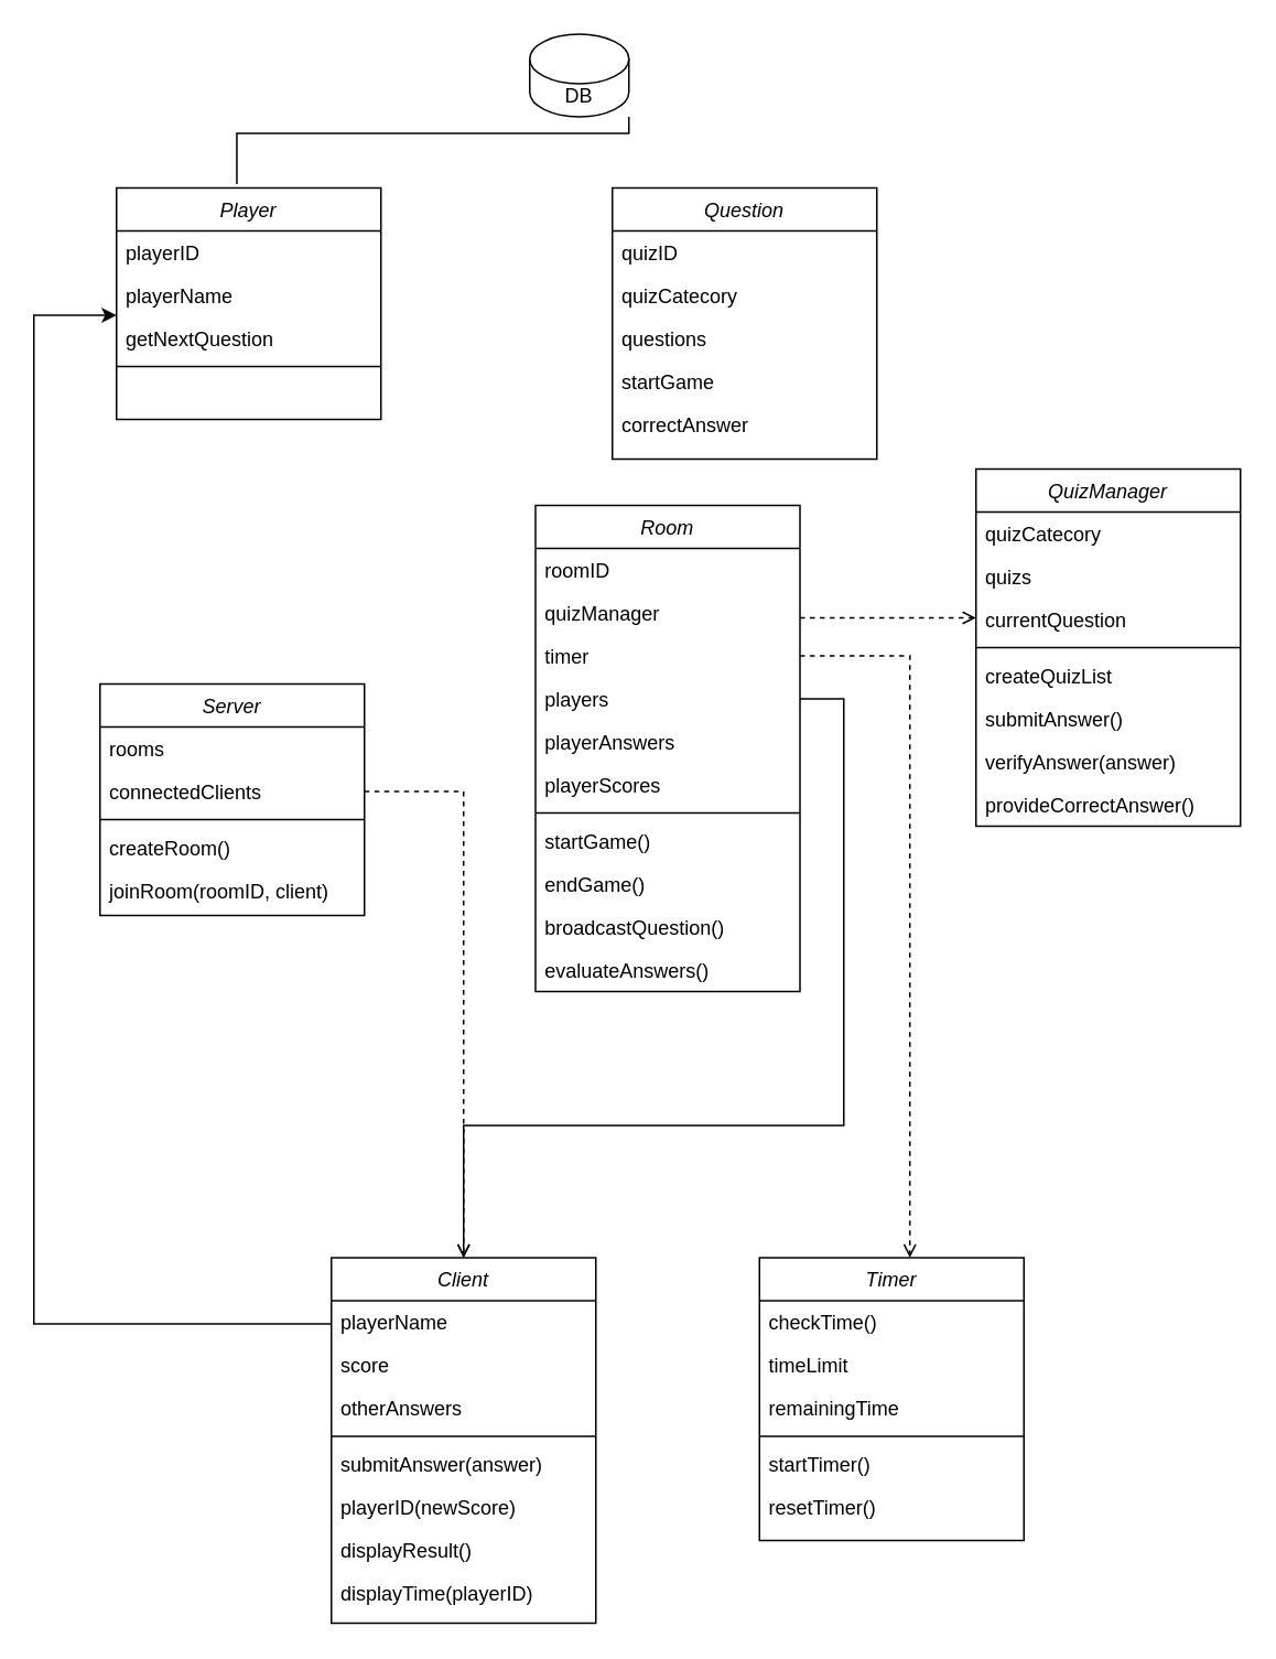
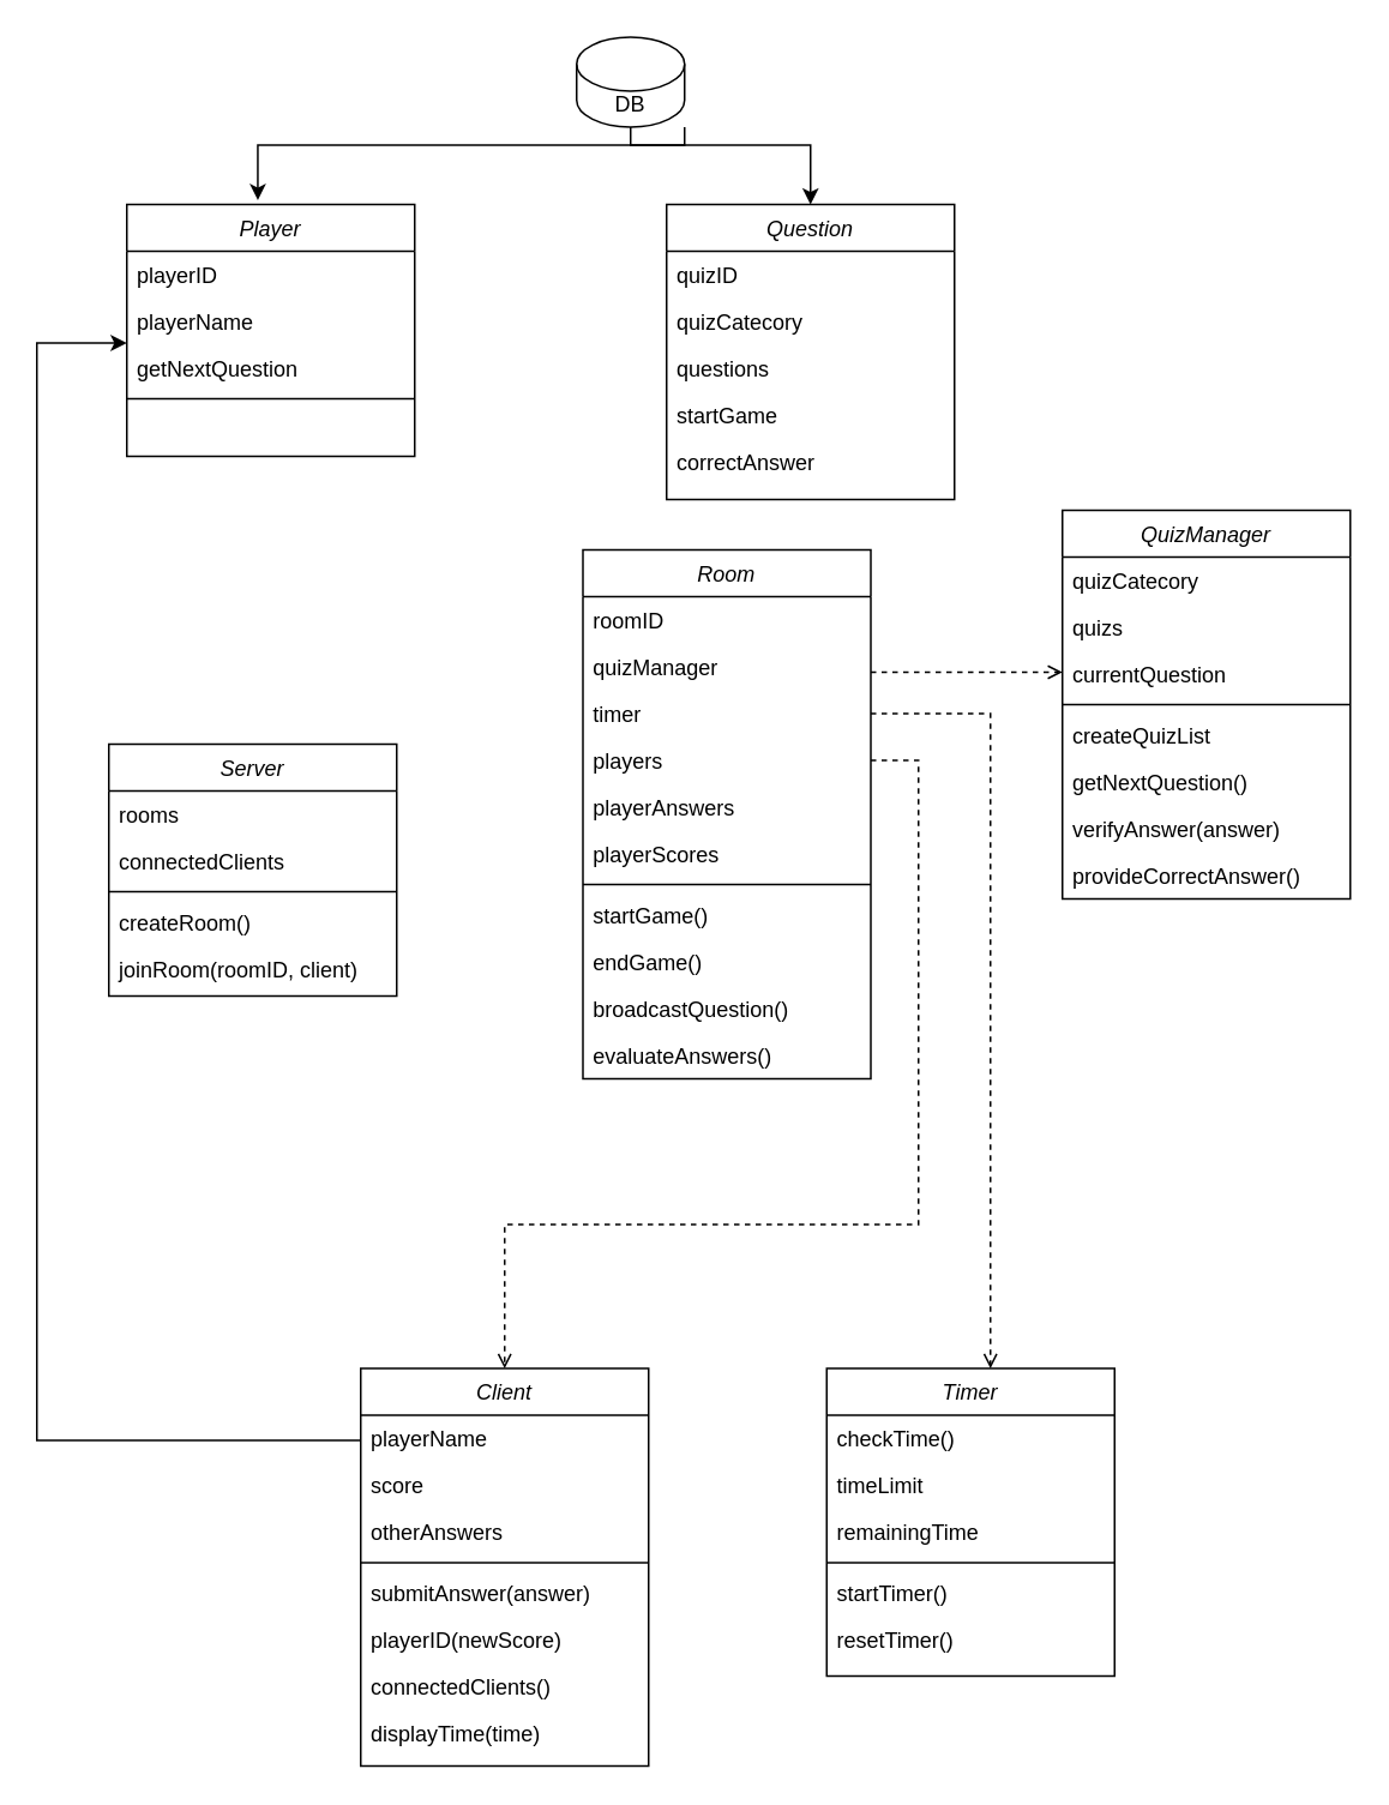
  <mxCell id="0" />
  <mxCell id="1" parent="0" />
  <mxCell id="2" value="Room" style="swimlane;fontStyle=2;align=center;verticalAlign=top;childLayout=stackLayout;horizontal=1;startSize=26;horizontalStack=0;resizeParent=1;resizeLast=0;collapsible=1;marginBottom=0;rounded=0;shadow=0;strokeWidth=1;" parent="1" vertex="1"><mxGeometry x="323.5" y="305" width="160" height="294" as="geometry"><mxRectangle x="230" y="140" width="160" height="26" as="alternateBounds" /></mxGeometry></mxCell>
  <mxCell id="3" value="roomID" style="text;align=left;verticalAlign=top;spacingLeft=4;spacingRight=4;overflow=hidden;rotatable=0;points=[[0,0.5],[1,0.5]];portConstraint=eastwest;" parent="2" vertex="1"><mxGeometry y="26" width="160" height="26" as="geometry" /></mxCell>
  <mxCell id="4" value="quizManager" style="text;align=left;verticalAlign=top;spacingLeft=4;spacingRight=4;overflow=hidden;rotatable=0;points=[[0,0.5],[1,0.5]];portConstraint=eastwest;rounded=0;shadow=0;html=0;" parent="2" vertex="1"><mxGeometry y="52" width="160" height="26" as="geometry" /></mxCell>
  <mxCell id="5" value="timer" style="text;align=left;verticalAlign=top;spacingLeft=4;spacingRight=4;overflow=hidden;rotatable=0;points=[[0,0.5],[1,0.5]];portConstraint=eastwest;rounded=0;shadow=0;html=0;" vertex="1" parent="2"><mxGeometry y="78" width="160" height="26" as="geometry" /></mxCell>
  <mxCell id="6" value="players" style="text;align=left;verticalAlign=top;spacingLeft=4;spacingRight=4;overflow=hidden;rotatable=0;points=[[0,0.5],[1,0.5]];portConstraint=eastwest;rounded=0;shadow=0;html=0;" parent="2" vertex="1"><mxGeometry y="104" width="160" height="26" as="geometry" /></mxCell>
  <mxCell id="7" value="playerAnswers" style="text;align=left;verticalAlign=top;spacingLeft=4;spacingRight=4;overflow=hidden;rotatable=0;points=[[0,0.5],[1,0.5]];portConstraint=eastwest;" vertex="1" parent="2"><mxGeometry y="130" width="160" height="26" as="geometry" /></mxCell>
  <mxCell id="8" value="playerScores" style="text;align=left;verticalAlign=top;spacingLeft=4;spacingRight=4;overflow=hidden;rotatable=0;points=[[0,0.5],[1,0.5]];portConstraint=eastwest;rounded=0;shadow=0;html=0;" vertex="1" parent="2"><mxGeometry y="156" width="160" height="26" as="geometry" /></mxCell>
  <mxCell id="9" value="" style="line;html=1;strokeWidth=1;align=left;verticalAlign=middle;spacingTop=-1;spacingLeft=3;spacingRight=3;rotatable=0;labelPosition=right;points=[];portConstraint=eastwest;" parent="2" vertex="1"><mxGeometry y="182" width="160" height="8" as="geometry" /></mxCell>
  <mxCell id="10" value="startGame()" style="text;align=left;verticalAlign=top;spacingLeft=4;spacingRight=4;overflow=hidden;rotatable=0;points=[[0,0.5],[1,0.5]];portConstraint=eastwest;" parent="2" vertex="1"><mxGeometry y="190" width="160" height="26" as="geometry" /></mxCell>
  <mxCell id="11" value="endGame()" style="text;align=left;verticalAlign=top;spacingLeft=4;spacingRight=4;overflow=hidden;rotatable=0;points=[[0,0.5],[1,0.5]];portConstraint=eastwest;" parent="2" vertex="1"><mxGeometry y="216" width="160" height="26" as="geometry" /></mxCell>
  <mxCell id="12" value="broadcastQuestion()" style="text;align=left;verticalAlign=top;spacingLeft=4;spacingRight=4;overflow=hidden;rotatable=0;points=[[0,0.5],[1,0.5]];portConstraint=eastwest;" parent="2" vertex="1"><mxGeometry y="242" width="160" height="26" as="geometry" /></mxCell>
  <mxCell id="13" value="evaluateAnswers()" style="text;align=left;verticalAlign=top;spacingLeft=4;spacingRight=4;overflow=hidden;rotatable=0;points=[[0,0.5],[1,0.5]];portConstraint=eastwest;" parent="2" vertex="1"><mxGeometry y="268" width="160" height="26" as="geometry" /></mxCell>
  <mxCell id="14" value="Timer" style="swimlane;fontStyle=2;align=center;verticalAlign=top;childLayout=stackLayout;horizontal=1;startSize=26;horizontalStack=0;resizeParent=1;resizeLast=0;collapsible=1;marginBottom=0;rounded=0;shadow=0;strokeWidth=1;" parent="1" vertex="1"><mxGeometry x="459" y="760" width="160" height="171" as="geometry"><mxRectangle x="230" y="140" width="160" height="26" as="alternateBounds" /></mxGeometry></mxCell>
  <mxCell id="15" value="checkTime()" style="text;align=left;verticalAlign=top;spacingLeft=4;spacingRight=4;overflow=hidden;rotatable=0;points=[[0,0.5],[1,0.5]];portConstraint=eastwest;" parent="14" vertex="1"><mxGeometry y="26" width="160" height="26" as="geometry" /></mxCell>
  <mxCell id="16" value="timeLimit" style="text;align=left;verticalAlign=top;spacingLeft=4;spacingRight=4;overflow=hidden;rotatable=0;points=[[0,0.5],[1,0.5]];portConstraint=eastwest;" parent="14" vertex="1"><mxGeometry y="52" width="160" height="26" as="geometry" /></mxCell>
  <mxCell id="17" value="remainingTime" style="text;align=left;verticalAlign=top;spacingLeft=4;spacingRight=4;overflow=hidden;rotatable=0;points=[[0,0.5],[1,0.5]];portConstraint=eastwest;rounded=0;shadow=0;html=0;" parent="14" vertex="1"><mxGeometry y="78" width="160" height="26" as="geometry" /></mxCell>
  <mxCell id="18" value="" style="line;html=1;strokeWidth=1;align=left;verticalAlign=middle;spacingTop=-1;spacingLeft=3;spacingRight=3;rotatable=0;labelPosition=right;points=[];portConstraint=eastwest;" parent="14" vertex="1"><mxGeometry y="104" width="160" height="8" as="geometry" /></mxCell>
  <mxCell id="19" value="startTimer()" style="text;align=left;verticalAlign=top;spacingLeft=4;spacingRight=4;overflow=hidden;rotatable=0;points=[[0,0.5],[1,0.5]];portConstraint=eastwest;" parent="14" vertex="1"><mxGeometry y="112" width="160" height="26" as="geometry" /></mxCell>
  <mxCell id="20" value="resetTimer()" style="text;align=left;verticalAlign=top;spacingLeft=4;spacingRight=4;overflow=hidden;rotatable=0;points=[[0,0.5],[1,0.5]];portConstraint=eastwest;" parent="14" vertex="1"><mxGeometry y="138" width="160" height="26" as="geometry" /></mxCell>
  <mxCell id="21" value="Server" style="swimlane;fontStyle=2;align=center;verticalAlign=top;childLayout=stackLayout;horizontal=1;startSize=26;horizontalStack=0;resizeParent=1;resizeLast=0;collapsible=1;marginBottom=0;rounded=0;shadow=0;strokeWidth=1;" parent="1" vertex="1"><mxGeometry x="60" y="413" width="160" height="140" as="geometry"><mxRectangle x="230" y="140" width="160" height="26" as="alternateBounds" /></mxGeometry></mxCell>
  <mxCell id="22" value="rooms" style="text;align=left;verticalAlign=top;spacingLeft=4;spacingRight=4;overflow=hidden;rotatable=0;points=[[0,0.5],[1,0.5]];portConstraint=eastwest;" parent="21" vertex="1"><mxGeometry y="26" width="160" height="26" as="geometry" /></mxCell>
  <mxCell id="23" value="connectedClients" style="text;align=left;verticalAlign=top;spacingLeft=4;spacingRight=4;overflow=hidden;rotatable=0;points=[[0,0.5],[1,0.5]];portConstraint=eastwest;rounded=0;shadow=0;html=0;" parent="21" vertex="1"><mxGeometry y="52" width="160" height="26" as="geometry" /></mxCell>
  <mxCell id="24" value="" style="line;html=1;strokeWidth=1;align=left;verticalAlign=middle;spacingTop=-1;spacingLeft=3;spacingRight=3;rotatable=0;labelPosition=right;points=[];portConstraint=eastwest;" parent="21" vertex="1"><mxGeometry y="78" width="160" height="8" as="geometry" /></mxCell>
  <mxCell id="25" value="createRoom()" style="text;align=left;verticalAlign=top;spacingLeft=4;spacingRight=4;overflow=hidden;rotatable=0;points=[[0,0.5],[1,0.5]];portConstraint=eastwest;" parent="21" vertex="1"><mxGeometry y="86" width="160" height="26" as="geometry" /></mxCell>
  <mxCell id="26" value="joinRoom(roomID, client)" style="text;align=left;verticalAlign=top;spacingLeft=4;spacingRight=4;overflow=hidden;rotatable=0;points=[[0,0.5],[1,0.5]];portConstraint=eastwest;" parent="21" vertex="1"><mxGeometry y="112" width="160" height="26" as="geometry" /></mxCell>
  <mxCell id="27" value="Client" style="swimlane;fontStyle=2;align=center;verticalAlign=top;childLayout=stackLayout;horizontal=1;startSize=26;horizontalStack=0;resizeParent=1;resizeLast=0;collapsible=1;marginBottom=0;rounded=0;shadow=0;strokeWidth=1;" parent="1" vertex="1"><mxGeometry x="200" y="760" width="160" height="221" as="geometry"><mxRectangle x="230" y="140" width="160" height="26" as="alternateBounds" /></mxGeometry></mxCell>
  <mxCell id="28" value="playerName" style="text;align=left;verticalAlign=top;spacingLeft=4;spacingRight=4;overflow=hidden;rotatable=0;points=[[0,0.5],[1,0.5]];portConstraint=eastwest;" parent="27" vertex="1"><mxGeometry y="26" width="160" height="26" as="geometry" /></mxCell>
  <mxCell id="29" value="score" style="text;align=left;verticalAlign=top;spacingLeft=4;spacingRight=4;overflow=hidden;rotatable=0;points=[[0,0.5],[1,0.5]];portConstraint=eastwest;rounded=0;shadow=0;html=0;" parent="27" vertex="1"><mxGeometry y="52" width="160" height="26" as="geometry" /></mxCell>
  <mxCell id="30" value="otherAnswers" style="text;align=left;verticalAlign=top;spacingLeft=4;spacingRight=4;overflow=hidden;rotatable=0;points=[[0,0.5],[1,0.5]];portConstraint=eastwest;rounded=0;shadow=0;html=0;" vertex="1" parent="27"><mxGeometry y="78" width="160" height="26" as="geometry" /></mxCell>
  <mxCell id="31" value="" style="line;html=1;strokeWidth=1;align=left;verticalAlign=middle;spacingTop=-1;spacingLeft=3;spacingRight=3;rotatable=0;labelPosition=right;points=[];portConstraint=eastwest;" parent="27" vertex="1"><mxGeometry y="104" width="160" height="8" as="geometry" /></mxCell>
  <mxCell id="32" value="submitAnswer(answer)" style="text;align=left;verticalAlign=top;spacingLeft=4;spacingRight=4;overflow=hidden;rotatable=0;points=[[0,0.5],[1,0.5]];portConstraint=eastwest;" parent="27" vertex="1"><mxGeometry y="112" width="160" height="26" as="geometry" /></mxCell>
  <mxCell id="33" value="playerID(newScore)" style="text;align=left;verticalAlign=top;spacingLeft=4;spacingRight=4;overflow=hidden;rotatable=0;points=[[0,0.5],[1,0.5]];portConstraint=eastwest;" parent="27" vertex="1"><mxGeometry y="138" width="160" height="26" as="geometry" /></mxCell>
- <mxCell id="34" value="displayResult()" style="text;align=left;verticalAlign=top;spacingLeft=4;spacingRight=4;overflow=hidden;rotatable=0;points=[[0,0.5],[1,0.5]];portConstraint=eastwest;" parent="27" vertex="1"><mxGeometry y="164" width="160" height="26" as="geometry" /></mxCell>
- <mxCell id="35" value="displayTime(playerID)" style="text;align=left;verticalAlign=top;spacingLeft=4;spacingRight=4;overflow=hidden;rotatable=0;points=[[0,0.5],[1,0.5]];portConstraint=eastwest;" parent="27" vertex="1"><mxGeometry y="190" width="160" height="26" as="geometry" /></mxCell>
+ <mxCell id="34" value="connectedClients()" style="text;align=left;verticalAlign=top;spacingLeft=4;spacingRight=4;overflow=hidden;rotatable=0;points=[[0,0.5],[1,0.5]];portConstraint=eastwest;" parent="27" vertex="1"><mxGeometry y="164" width="160" height="26" as="geometry" /></mxCell>
+ <mxCell id="35" value="displayTime(time)" style="text;align=left;verticalAlign=top;spacingLeft=4;spacingRight=4;overflow=hidden;rotatable=0;points=[[0,0.5],[1,0.5]];portConstraint=eastwest;" parent="27" vertex="1"><mxGeometry y="190" width="160" height="26" as="geometry" /></mxCell>
  <mxCell id="36" value="" style="edgeStyle=orthogonalEdgeStyle;rounded=0;orthogonalLoop=1;jettySize=auto;html=1;dashed=1;endArrow=open;endFill=0;" parent="1" source="4" target="38" edge="1"><mxGeometry relative="1" as="geometry"><Array as="points"><mxPoint x="540" y="373" /><mxPoint x="540" y="373" /></Array></mxGeometry></mxCell>
- <mxCell id="37" style="edgeStyle=orthogonalEdgeStyle;rounded=0;orthogonalLoop=1;jettySize=auto;html=1;endArrow=open;endFill=0;dashed=1;entryX=0.5;entryY=0;entryDx=0;entryDy=0;" parent="1" source="23" target="27" edge="1"><mxGeometry relative="1" as="geometry"><mxPoint x="280.091" y="833" as="targetPoint" /></mxGeometry></mxCell>
  <mxCell id="38" value="QuizManager" style="swimlane;fontStyle=2;align=center;verticalAlign=top;childLayout=stackLayout;horizontal=1;startSize=26;horizontalStack=0;resizeParent=1;resizeLast=0;collapsible=1;marginBottom=0;rounded=0;shadow=0;strokeWidth=1;" parent="1" vertex="1"><mxGeometry x="590" y="283" width="160" height="216" as="geometry"><mxRectangle x="230" y="140" width="160" height="26" as="alternateBounds" /></mxGeometry></mxCell>
  <mxCell id="39" value="quizCatecory" style="text;align=left;verticalAlign=top;spacingLeft=4;spacingRight=4;overflow=hidden;rotatable=0;points=[[0,0.5],[1,0.5]];portConstraint=eastwest;rounded=0;shadow=0;html=0;" vertex="1" parent="38"><mxGeometry y="26" width="160" height="26" as="geometry" /></mxCell>
  <mxCell id="40" value="quizs" style="text;align=left;verticalAlign=top;spacingLeft=4;spacingRight=4;overflow=hidden;rotatable=0;points=[[0,0.5],[1,0.5]];portConstraint=eastwest;" parent="38" vertex="1"><mxGeometry y="52" width="160" height="26" as="geometry" /></mxCell>
  <mxCell id="41" value="currentQuestion" style="text;align=left;verticalAlign=top;spacingLeft=4;spacingRight=4;overflow=hidden;rotatable=0;points=[[0,0.5],[1,0.5]];portConstraint=eastwest;rounded=0;shadow=0;html=0;" parent="38" vertex="1"><mxGeometry y="78" width="160" height="26" as="geometry" /></mxCell>
  <mxCell id="42" value="" style="line;html=1;strokeWidth=1;align=left;verticalAlign=middle;spacingTop=-1;spacingLeft=3;spacingRight=3;rotatable=0;labelPosition=right;points=[];portConstraint=eastwest;" parent="38" vertex="1"><mxGeometry y="104" width="160" height="8" as="geometry" /></mxCell>
  <mxCell id="43" value="createQuizList" style="text;align=left;verticalAlign=top;spacingLeft=4;spacingRight=4;overflow=hidden;rotatable=0;points=[[0,0.5],[1,0.5]];portConstraint=eastwest;" vertex="1" parent="38"><mxGeometry y="112" width="160" height="26" as="geometry" /></mxCell>
- <mxCell id="44" value="submitAnswer()" style="text;align=left;verticalAlign=top;spacingLeft=4;spacingRight=4;overflow=hidden;rotatable=0;points=[[0,0.5],[1,0.5]];portConstraint=eastwest;" parent="38" vertex="1"><mxGeometry y="138" width="160" height="26" as="geometry" /></mxCell>
+ <mxCell id="44" value="getNextQuestion()" style="text;align=left;verticalAlign=top;spacingLeft=4;spacingRight=4;overflow=hidden;rotatable=0;points=[[0,0.5],[1,0.5]];portConstraint=eastwest;" parent="38" vertex="1"><mxGeometry y="138" width="160" height="26" as="geometry" /></mxCell>
  <mxCell id="45" value="verifyAnswer(answer)" style="text;align=left;verticalAlign=top;spacingLeft=4;spacingRight=4;overflow=hidden;rotatable=0;points=[[0,0.5],[1,0.5]];portConstraint=eastwest;" parent="38" vertex="1"><mxGeometry y="164" width="160" height="26" as="geometry" /></mxCell>
  <mxCell id="46" value="provideCorrectAnswer()" style="text;align=left;verticalAlign=top;spacingLeft=4;spacingRight=4;overflow=hidden;rotatable=0;points=[[0,0.5],[1,0.5]];portConstraint=eastwest;" parent="38" vertex="1"><mxGeometry y="190" width="160" height="26" as="geometry" /></mxCell>
+ <mxCell id="47" style="edgeStyle=orthogonalEdgeStyle;rounded=0;orthogonalLoop=1;jettySize=auto;html=1;exitX=0.5;exitY=1;exitDx=0;exitDy=0;exitPerimeter=0;entryX=0.5;entryY=0;entryDx=0;entryDy=0;" edge="1" parent="1" source="48" target="49"><mxGeometry relative="1" as="geometry"><mxPoint x="391" y="93" as="sourcePoint" /><Array as="points"><mxPoint x="380" y="80" /><mxPoint x="474" y="80" /></Array></mxGeometry></mxCell>
  <mxCell id="48" value="DB" style="shape=cylinder3;whiteSpace=wrap;html=1;boundedLbl=1;backgroundOutline=1;size=15;" vertex="1" parent="1"><mxGeometry x="320" y="20" width="60" height="50" as="geometry" /></mxCell>
  <mxCell id="49" value="Question" style="swimlane;fontStyle=2;align=center;verticalAlign=top;childLayout=stackLayout;horizontal=1;startSize=26;horizontalStack=0;resizeParent=1;resizeLast=0;collapsible=1;marginBottom=0;rounded=0;shadow=0;strokeWidth=1;" vertex="1" parent="1"><mxGeometry x="370" y="113" width="160" height="164" as="geometry"><mxRectangle x="230" y="140" width="160" height="26" as="alternateBounds" /></mxGeometry></mxCell>
  <mxCell id="50" value="quizID" style="text;align=left;verticalAlign=top;spacingLeft=4;spacingRight=4;overflow=hidden;rotatable=0;points=[[0,0.5],[1,0.5]];portConstraint=eastwest;" vertex="1" parent="49"><mxGeometry y="26" width="160" height="26" as="geometry" /></mxCell>
  <mxCell id="51" value="quizCatecory" style="text;align=left;verticalAlign=top;spacingLeft=4;spacingRight=4;overflow=hidden;rotatable=0;points=[[0,0.5],[1,0.5]];portConstraint=eastwest;" vertex="1" parent="49"><mxGeometry y="52" width="160" height="26" as="geometry" /></mxCell>
  <mxCell id="52" value="questions" style="text;align=left;verticalAlign=top;spacingLeft=4;spacingRight=4;overflow=hidden;rotatable=0;points=[[0,0.5],[1,0.5]];portConstraint=eastwest;" vertex="1" parent="49"><mxGeometry y="78" width="160" height="26" as="geometry" /></mxCell>
  <mxCell id="53" value="startGame" style="text;align=left;verticalAlign=top;spacingLeft=4;spacingRight=4;overflow=hidden;rotatable=0;points=[[0,0.5],[1,0.5]];portConstraint=eastwest;" vertex="1" parent="49"><mxGeometry y="104" width="160" height="26" as="geometry" /></mxCell>
  <mxCell id="54" value="correctAnswer" style="text;align=left;verticalAlign=top;spacingLeft=4;spacingRight=4;overflow=hidden;rotatable=0;points=[[0,0.5],[1,0.5]];portConstraint=eastwest;" vertex="1" parent="49"><mxGeometry y="130" width="160" height="26" as="geometry" /></mxCell>
  <mxCell id="55" style="edgeStyle=orthogonalEdgeStyle;rounded=0;orthogonalLoop=1;jettySize=auto;html=1;endArrow=open;endFill=0;dashed=1;" edge="1" parent="1" source="5" target="14"><mxGeometry relative="1" as="geometry"><mxPoint x="550" y="793" as="targetPoint" /><Array as="points"><mxPoint x="550" y="396" /></Array></mxGeometry></mxCell>
- <mxCell id="56" style="edgeStyle=orthogonalEdgeStyle;rounded=0;orthogonalLoop=1;jettySize=auto;html=1;dashed=0;endArrow=open;endFill=0;entryX=0.5;entryY=0;entryDx=0;entryDy=0;" edge="1" parent="1" source="6" target="27"><mxGeometry relative="1" as="geometry"><mxPoint x="280.091" y="833" as="targetPoint" /><Array as="points"><mxPoint x="510" y="422" /><mxPoint x="510" y="680" /><mxPoint x="280" y="680" /></Array></mxGeometry></mxCell>
+ <mxCell id="56" style="edgeStyle=orthogonalEdgeStyle;rounded=0;orthogonalLoop=1;jettySize=auto;html=1;dashed=1;endArrow=open;endFill=0;entryX=0.5;entryY=0;entryDx=0;entryDy=0;" edge="1" parent="1" source="6" target="27"><mxGeometry relative="1" as="geometry"><mxPoint x="280.091" y="833" as="targetPoint" /><Array as="points"><mxPoint x="510" y="422" /><mxPoint x="510" y="680" /><mxPoint x="280" y="680" /></Array></mxGeometry></mxCell>
  <mxCell id="57" value="Player" style="swimlane;fontStyle=2;align=center;verticalAlign=top;childLayout=stackLayout;horizontal=1;startSize=26;horizontalStack=0;resizeParent=1;resizeLast=0;collapsible=1;marginBottom=0;rounded=0;shadow=0;strokeWidth=1;" vertex="1" parent="1"><mxGeometry x="70" y="113" width="160" height="140" as="geometry"><mxRectangle x="230" y="140" width="160" height="26" as="alternateBounds" /></mxGeometry></mxCell>
  <mxCell id="58" value="playerID" style="text;align=left;verticalAlign=top;spacingLeft=4;spacingRight=4;overflow=hidden;rotatable=0;points=[[0,0.5],[1,0.5]];portConstraint=eastwest;" vertex="1" parent="57"><mxGeometry y="26" width="160" height="26" as="geometry" /></mxCell>
  <mxCell id="59" value="playerName" style="text;align=left;verticalAlign=top;spacingLeft=4;spacingRight=4;overflow=hidden;rotatable=0;points=[[0,0.5],[1,0.5]];portConstraint=eastwest;" vertex="1" parent="57"><mxGeometry y="52" width="160" height="26" as="geometry" /></mxCell>
  <mxCell id="60" value="getNextQuestion" style="text;align=left;verticalAlign=top;spacingLeft=4;spacingRight=4;overflow=hidden;rotatable=0;points=[[0,0.5],[1,0.5]];portConstraint=eastwest;" vertex="1" parent="57"><mxGeometry y="78" width="160" height="26" as="geometry" /></mxCell>
  <mxCell id="61" value="" style="line;html=1;strokeWidth=1;align=left;verticalAlign=middle;spacingTop=-1;spacingLeft=3;spacingRight=3;rotatable=0;labelPosition=right;points=[];portConstraint=eastwest;" vertex="1" parent="57"><mxGeometry y="104" width="160" height="8" as="geometry" /></mxCell>
  <mxCell id="62" style="edgeStyle=orthogonalEdgeStyle;rounded=0;orthogonalLoop=1;jettySize=auto;html=1;" edge="1" parent="1" source="28" target="57"><mxGeometry relative="1" as="geometry"><Array as="points"><mxPoint x="20" y="800" /><mxPoint x="20" y="190" /></Array></mxGeometry></mxCell>
- <mxCell id="63" style="edgeStyle=orthogonalEdgeStyle;rounded=0;orthogonalLoop=1;jettySize=auto;html=1;entryX=0.455;entryY=-0.017;entryDx=0;entryDy=0;entryPerimeter=0;endArrow=none;" edge="1" parent="1" source="48" target="57"><mxGeometry relative="1" as="geometry"><Array as="points"><mxPoint x="380" y="80" /><mxPoint x="143" y="80" /></Array></mxGeometry></mxCell>
+ <mxCell id="63" style="edgeStyle=orthogonalEdgeStyle;rounded=0;orthogonalLoop=1;jettySize=auto;html=1;entryX=0.455;entryY=-0.017;entryDx=0;entryDy=0;entryPerimeter=0;" edge="1" parent="1" source="48" target="57"><mxGeometry relative="1" as="geometry"><Array as="points"><mxPoint x="380" y="80" /><mxPoint x="143" y="80" /></Array></mxGeometry></mxCell>
